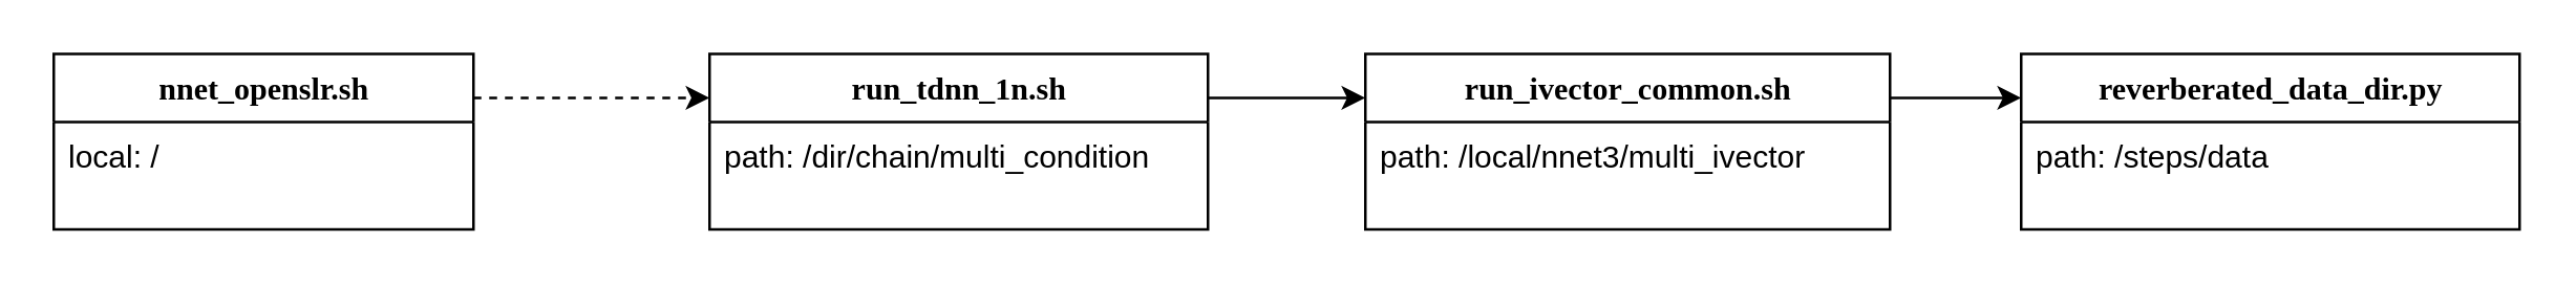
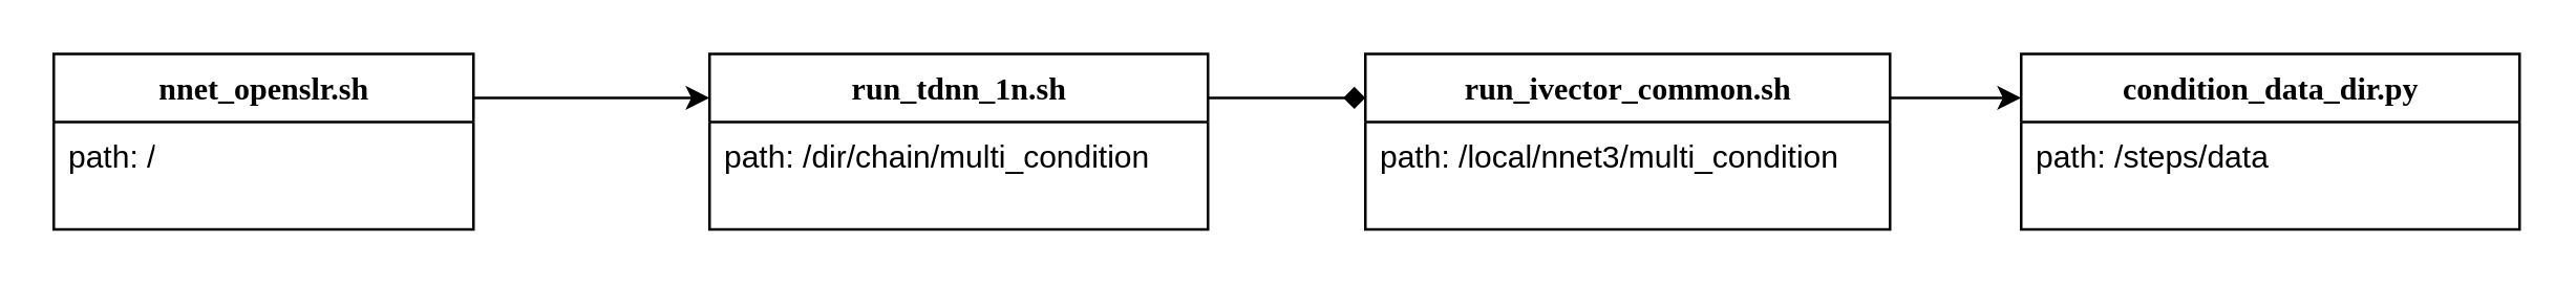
  <mxCell id="0" />
  <mxCell id="1" parent="0" />
  <mxCell id="2" value="nnet_openslr.sh" style="swimlane;html=1;fontStyle=1;align=center;verticalAlign=top;childLayout=stackLayout;horizontal=1;startSize=26;horizontalStack=0;resizeParent=1;resizeLast=0;collapsible=1;marginBottom=0;swimlaneFillColor=#ffffff;rounded=0;shadow=0;comic=0;labelBackgroundColor=none;strokeWidth=1;fillColor=none;fontFamily=Verdana;fontSize=12" parent="1" vertex="1"><mxGeometry x="20" y="20" width="160" height="67" as="geometry" /></mxCell>
- <mxCell id="3" value="local: /" style="text;html=1;strokeColor=none;fillColor=none;align=left;verticalAlign=top;spacingLeft=4;spacingRight=4;whiteSpace=wrap;overflow=hidden;rotatable=0;points=[[0,0.5],[1,0.5]];portConstraint=eastwest;" parent="2" vertex="1"><mxGeometry y="26" width="160" height="26" as="geometry" /></mxCell>
+ <mxCell id="3" value="path: /" style="text;html=1;strokeColor=none;fillColor=none;align=left;verticalAlign=top;spacingLeft=4;spacingRight=4;whiteSpace=wrap;overflow=hidden;rotatable=0;points=[[0,0.5],[1,0.5]];portConstraint=eastwest;" parent="2" vertex="1"><mxGeometry y="26" width="160" height="26" as="geometry" /></mxCell>
  <mxCell id="4" value="run_tdnn_1n.sh" style="swimlane;html=1;fontStyle=1;align=center;verticalAlign=top;childLayout=stackLayout;horizontal=1;startSize=26;horizontalStack=0;resizeParent=1;resizeLast=0;collapsible=1;marginBottom=0;swimlaneFillColor=#ffffff;rounded=0;shadow=0;comic=0;labelBackgroundColor=none;strokeWidth=1;fillColor=none;fontFamily=Verdana;fontSize=12" parent="1" vertex="1"><mxGeometry x="270" y="20" width="190" height="67" as="geometry" /></mxCell>
  <mxCell id="5" value="run_ivector_common.sh" style="swimlane;html=1;fontStyle=1;align=center;verticalAlign=top;childLayout=stackLayout;horizontal=1;startSize=26;horizontalStack=0;resizeParent=1;resizeLast=0;collapsible=1;marginBottom=0;swimlaneFillColor=#ffffff;rounded=0;shadow=0;comic=0;labelBackgroundColor=none;strokeWidth=1;fillColor=none;fontFamily=Verdana;fontSize=12" parent="1" vertex="1"><mxGeometry x="520" y="20" width="200" height="67" as="geometry" /></mxCell>
- <mxCell id="6" value="path: /local/nnet3/multi_ivector" style="text;html=1;strokeColor=none;fillColor=none;align=left;verticalAlign=top;spacingLeft=4;spacingRight=4;whiteSpace=wrap;overflow=hidden;rotatable=0;points=[[0,0.5],[1,0.5]];portConstraint=eastwest;" parent="5" vertex="1"><mxGeometry y="26" width="200" height="26" as="geometry" /></mxCell>
- <mxCell id="7" value="reverberated_data_dir.py" style="swimlane;html=1;fontStyle=1;align=center;verticalAlign=top;childLayout=stackLayout;horizontal=1;startSize=26;horizontalStack=0;resizeParent=1;resizeLast=0;collapsible=1;marginBottom=0;swimlaneFillColor=#ffffff;rounded=0;shadow=0;comic=0;labelBackgroundColor=none;strokeWidth=1;fillColor=none;fontFamily=Verdana;fontSize=12" parent="1" vertex="1"><mxGeometry x="770" y="20" width="190" height="67" as="geometry" /></mxCell>
+ <mxCell id="6" value="path: /local/nnet3/multi_condition" style="text;html=1;strokeColor=none;fillColor=none;align=left;verticalAlign=top;spacingLeft=4;spacingRight=4;whiteSpace=wrap;overflow=hidden;rotatable=0;points=[[0,0.5],[1,0.5]];portConstraint=eastwest;" parent="5" vertex="1"><mxGeometry y="26" width="200" height="26" as="geometry" /></mxCell>
+ <mxCell id="7" value="condition_data_dir.py" style="swimlane;html=1;fontStyle=1;align=center;verticalAlign=top;childLayout=stackLayout;horizontal=1;startSize=26;horizontalStack=0;resizeParent=1;resizeLast=0;collapsible=1;marginBottom=0;swimlaneFillColor=#ffffff;rounded=0;shadow=0;comic=0;labelBackgroundColor=none;strokeWidth=1;fillColor=none;fontFamily=Verdana;fontSize=12" parent="1" vertex="1"><mxGeometry x="770" y="20" width="190" height="67" as="geometry" /></mxCell>
  <mxCell id="8" value="path: /steps/data" style="text;html=1;strokeColor=none;fillColor=none;align=left;verticalAlign=top;spacingLeft=4;spacingRight=4;whiteSpace=wrap;overflow=hidden;rotatable=0;points=[[0,0.5],[1,0.5]];portConstraint=eastwest;" parent="7" vertex="1"><mxGeometry y="26" width="190" height="26" as="geometry" /></mxCell>
  <mxCell id="9" value="" style="endArrow=classic;html=1;entryX=0;entryY=0.25;entryDx=0;entryDy=0;exitX=1;exitY=0.25;exitDx=0;exitDy=0;" edge="1" parent="1" source="5" target="7"><mxGeometry width="50" height="50" relative="1" as="geometry"><mxPoint x="690" y="87" as="sourcePoint" /><mxPoint x="500" y="277" as="targetPoint" /></mxGeometry></mxCell>
- <mxCell id="10" value="" style="endArrow=classic;html=1;exitX=1;exitY=0.25;exitDx=0;exitDy=0;entryX=0;entryY=0.25;entryDx=0;entryDy=0;" edge="1" parent="1" source="4" target="5"><mxGeometry width="50" height="50" relative="1" as="geometry"><mxPoint x="490" y="59" as="sourcePoint" /><mxPoint x="588" y="59" as="targetPoint" /></mxGeometry></mxCell>
- <mxCell id="11" value="" style="endArrow=classic;html=1;exitX=1;exitY=0.25;exitDx=0;exitDy=0;entryX=0;entryY=0.25;entryDx=0;entryDy=0;dashed=1;" edge="1" parent="1" source="2" target="4"><mxGeometry width="50" height="50" relative="1" as="geometry"><mxPoint x="180" y="85" as="sourcePoint" /><mxPoint x="290" y="59" as="targetPoint" /></mxGeometry></mxCell>
+ <mxCell id="10" value="" style="endArrow=diamond;html=1;exitX=1;exitY=0.25;exitDx=0;exitDy=0;entryX=0;entryY=0.25;entryDx=0;entryDy=0;" edge="1" parent="1" source="4" target="5"><mxGeometry width="50" height="50" relative="1" as="geometry"><mxPoint x="490" y="59" as="sourcePoint" /><mxPoint x="588" y="59" as="targetPoint" /></mxGeometry></mxCell>
+ <mxCell id="11" value="" style="endArrow=classic;html=1;exitX=1;exitY=0.25;exitDx=0;exitDy=0;entryX=0;entryY=0.25;entryDx=0;entryDy=0;" edge="1" parent="1" source="2" target="4"><mxGeometry width="50" height="50" relative="1" as="geometry"><mxPoint x="180" y="85" as="sourcePoint" /><mxPoint x="290" y="59" as="targetPoint" /></mxGeometry></mxCell>
  <mxCell id="12" value="path: /dir/chain/multi_condition" style="text;html=1;strokeColor=none;fillColor=none;align=left;verticalAlign=top;spacingLeft=4;spacingRight=4;whiteSpace=wrap;overflow=hidden;rotatable=0;points=[[0,0.5],[1,0.5]];portConstraint=eastwest;container=1;" vertex="1" parent="1"><mxGeometry x="270" y="46" width="210" height="26" as="geometry" /></mxCell>
